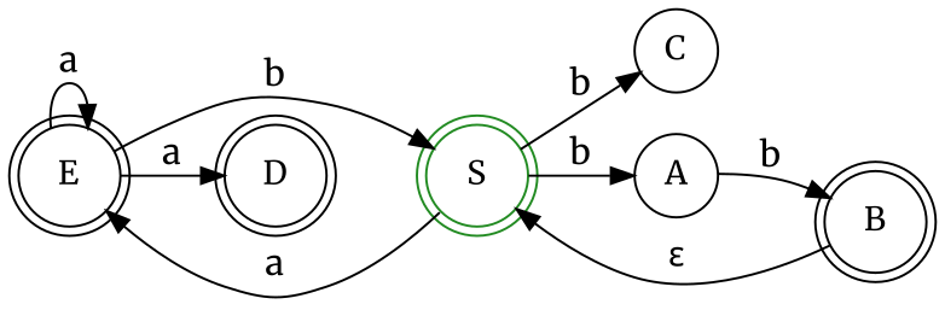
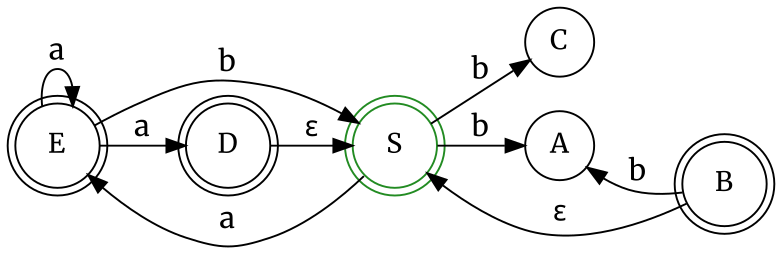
  digraph {
    fontname=Merriweather
    rankdir=LR
    node [color=black fontname=Merriweather shape=doublecircle]
    edge [fontname=Merriweather fontsize=15]
    n1 [label=E]
    n2 [color=forestgreen label=S]
    n3 [label=D]
    n4 [label=C shape=circle]
    n5 [label=A shape=circle]
    n6 [label=B]
    n1 -> n1 [label=a]
    n1 -> n2 [label=b]
    n1 -> n3 [label=a]
    n2 -> n1 [label=a]
    n2 -> n4 [label=b]
    n2 -> n5 [label=b]
-   n5 -> n6 [label=b]
+   n3 -> n2 [label="ε"]
+   n6 -> n5 [label=b]
    n6 -> n2 [label="ε"]
  }
